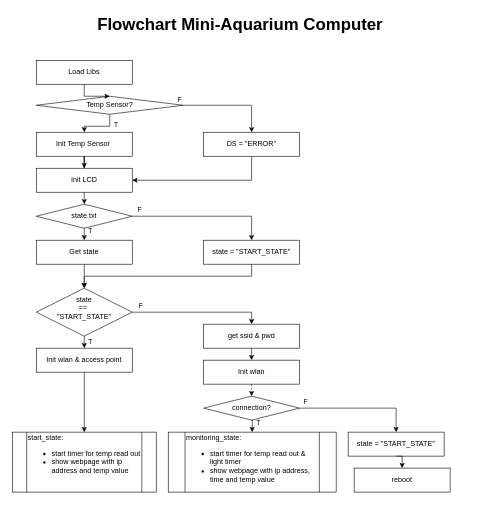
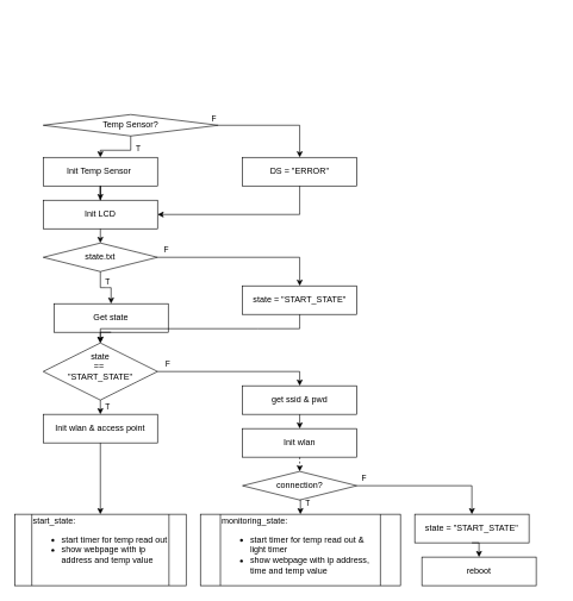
  <mxCell id="0" />
  <mxCell id="1" parent="0" />
- <mxCell id="2" style="edgeStyle=orthogonalEdgeStyle;rounded=0;orthogonalLoop=1;jettySize=auto;html=1;exitX=0.5;exitY=1;exitDx=0;exitDy=0;entryX=0.5;entryY=0;entryDx=0;entryDy=0;" edge="1" parent="1" source="3" target="7"><mxGeometry relative="1" as="geometry" /></mxCell>
- <mxCell id="3" value="Load Libs" style="rounded=0;whiteSpace=wrap;html=1;fillColor=none;" vertex="1" parent="1"><mxGeometry x="60" y="100" width="160" height="40" as="geometry" /></mxCell>
  <mxCell id="4" value="T" style="edgeStyle=orthogonalEdgeStyle;rounded=0;orthogonalLoop=1;jettySize=auto;html=1;exitX=0.5;exitY=1;exitDx=0;exitDy=0;entryX=0.5;entryY=0;entryDx=0;entryDy=0;" edge="1" parent="1" source="7" target="9"><mxGeometry x="-0.5" y="10" relative="1" as="geometry"><mxPoint as="offset" /></mxGeometry></mxCell>
  <mxCell id="5" style="edgeStyle=orthogonalEdgeStyle;rounded=0;orthogonalLoop=1;jettySize=auto;html=1;exitX=1;exitY=0.5;exitDx=0;exitDy=0;entryX=0.5;entryY=0;entryDx=0;entryDy=0;" edge="1" parent="1" source="7" target="11"><mxGeometry relative="1" as="geometry" /></mxCell>
  <mxCell id="6" value="F" style="edgeLabel;html=1;align=center;verticalAlign=middle;resizable=0;points=[];" vertex="1" connectable="0" parent="5"><mxGeometry x="-0.19" y="1" relative="1" as="geometry"><mxPoint x="-71" y="-9" as="offset" /></mxGeometry></mxCell>
  <mxCell id="7" value="Temp Sensor?" style="rhombus;whiteSpace=wrap;html=1;fillColor=none;" vertex="1" parent="1"><mxGeometry x="60" y="160" width="245" height="30" as="geometry" /></mxCell>
  <mxCell id="8" style="edgeStyle=orthogonalEdgeStyle;rounded=0;orthogonalLoop=1;jettySize=auto;html=1;exitX=0.5;exitY=1;exitDx=0;exitDy=0;" edge="1" parent="1" source="9" target="13"><mxGeometry relative="1" as="geometry" /></mxCell>
  <mxCell id="9" value="Init Temp Sensor&amp;nbsp;" style="rounded=0;whiteSpace=wrap;html=1;fillColor=none;" vertex="1" parent="1"><mxGeometry x="60" y="220" width="160" height="40" as="geometry" /></mxCell>
  <mxCell id="10" style="edgeStyle=orthogonalEdgeStyle;rounded=0;orthogonalLoop=1;jettySize=auto;html=1;exitX=0.5;exitY=1;exitDx=0;exitDy=0;entryX=1;entryY=0.5;entryDx=0;entryDy=0;" edge="1" parent="1" source="11" target="13"><mxGeometry relative="1" as="geometry" /></mxCell>
  <mxCell id="11" value="DS = &quot;ERROR&quot;" style="rounded=0;whiteSpace=wrap;html=1;fillColor=none;" vertex="1" parent="1"><mxGeometry x="339" y="220" width="160" height="40" as="geometry" /></mxCell>
  <mxCell id="12" style="edgeStyle=orthogonalEdgeStyle;rounded=0;orthogonalLoop=1;jettySize=auto;html=1;exitX=0.5;exitY=1;exitDx=0;exitDy=0;entryX=0.5;entryY=0;entryDx=0;entryDy=0;" edge="1" parent="1" source="13" target="16"><mxGeometry relative="1" as="geometry" /></mxCell>
  <mxCell id="13" value="Init LCD" style="rounded=0;whiteSpace=wrap;html=1;fillColor=none;" vertex="1" parent="1"><mxGeometry x="60" y="280" width="160" height="40" as="geometry" /></mxCell>
  <mxCell id="14" value="T" style="edgeStyle=orthogonalEdgeStyle;rounded=0;orthogonalLoop=1;jettySize=auto;html=1;exitX=0.5;exitY=1;exitDx=0;exitDy=0;entryX=0.5;entryY=0;entryDx=0;entryDy=0;" edge="1" parent="1" source="16" target="18"><mxGeometry x="-0.5" y="10" relative="1" as="geometry"><mxPoint as="offset" /></mxGeometry></mxCell>
  <mxCell id="15" value="F" style="edgeStyle=orthogonalEdgeStyle;rounded=0;orthogonalLoop=1;jettySize=auto;html=1;exitX=1;exitY=0.5;exitDx=0;exitDy=0;entryX=0.5;entryY=0;entryDx=0;entryDy=0;" edge="1" parent="1" source="16" target="20"><mxGeometry x="-0.9" y="10" relative="1" as="geometry"><mxPoint as="offset" /></mxGeometry></mxCell>
  <mxCell id="16" value="state.txt" style="rhombus;whiteSpace=wrap;html=1;fillColor=none;" vertex="1" parent="1"><mxGeometry x="60" y="340" width="160" height="40" as="geometry" /></mxCell>
  <mxCell id="17" style="edgeStyle=orthogonalEdgeStyle;rounded=0;orthogonalLoop=1;jettySize=auto;html=1;exitX=0.5;exitY=1;exitDx=0;exitDy=0;entryX=0.5;entryY=0;entryDx=0;entryDy=0;" edge="1" parent="1" source="18" target="23"><mxGeometry relative="1" as="geometry" /></mxCell>
- <mxCell id="18" value="Get state" style="rounded=0;whiteSpace=wrap;html=1;fillColor=none;" vertex="1" parent="1"><mxGeometry x="60" y="400" width="160" height="40" as="geometry" /></mxCell>
+ <mxCell id="18" value="Get state" style="rounded=0;whiteSpace=wrap;html=1;fillColor=none;" vertex="1" parent="1"><mxGeometry x="75" y="425" width="160" height="40" as="geometry" /></mxCell>
  <mxCell id="19" style="edgeStyle=orthogonalEdgeStyle;rounded=0;orthogonalLoop=1;jettySize=auto;html=1;exitX=0.5;exitY=1;exitDx=0;exitDy=0;entryX=0.5;entryY=0;entryDx=0;entryDy=0;" edge="1" parent="1" source="20" target="23"><mxGeometry relative="1" as="geometry"><mxPoint x="160" y="660" as="targetPoint" /><Array as="points"><mxPoint x="360" y="460" /><mxPoint x="160" y="460" /></Array></mxGeometry></mxCell>
  <mxCell id="20" value="state = &quot;START_STATE&quot;" style="rounded=0;whiteSpace=wrap;html=1;fillColor=none;" vertex="1" parent="1"><mxGeometry x="339" y="400" width="160" height="40" as="geometry" /></mxCell>
  <mxCell id="21" value="F" style="edgeStyle=orthogonalEdgeStyle;rounded=0;orthogonalLoop=1;jettySize=auto;html=1;exitX=1;exitY=0.5;exitDx=0;exitDy=0;entryX=0.5;entryY=0;entryDx=0;entryDy=0;" edge="1" parent="1" source="23" target="28"><mxGeometry x="-0.875" y="10" relative="1" as="geometry"><mxPoint as="offset" /></mxGeometry></mxCell>
  <mxCell id="22" value="T" style="edgeStyle=orthogonalEdgeStyle;rounded=0;orthogonalLoop=1;jettySize=auto;html=1;exitX=0.5;exitY=1;exitDx=0;exitDy=0;entryX=0.5;entryY=0;entryDx=0;entryDy=0;" edge="1" parent="1" source="23" target="25"><mxGeometry y="10" relative="1" as="geometry"><mxPoint as="offset" /></mxGeometry></mxCell>
  <mxCell id="23" value="state&lt;div&gt;==&amp;nbsp;&lt;/div&gt;&lt;div&gt;&quot;START_STATE&quot;&lt;/div&gt;&lt;div&gt;&lt;br&gt;&lt;/div&gt;" style="rhombus;whiteSpace=wrap;html=1;fillColor=none;" vertex="1" parent="1"><mxGeometry x="60" y="480" width="160" height="80" as="geometry" /></mxCell>
  <mxCell id="24" style="edgeStyle=orthogonalEdgeStyle;rounded=0;orthogonalLoop=1;jettySize=auto;html=1;exitX=0.5;exitY=1;exitDx=0;exitDy=0;entryX=0.5;entryY=0;entryDx=0;entryDy=0;" edge="1" parent="1" source="25" target="26"><mxGeometry relative="1" as="geometry" /></mxCell>
  <mxCell id="25" value="Init wlan &amp;amp; access point" style="rounded=0;whiteSpace=wrap;html=1;fillColor=none;" vertex="1" parent="1"><mxGeometry x="60" y="580" width="160" height="40" as="geometry" /></mxCell>
  <mxCell id="26" value="start_state:&lt;br&gt;&lt;ul&gt;&lt;li&gt;&lt;span style=&quot;background-color: transparent; color: light-dark(rgb(0, 0, 0), rgb(255, 255, 255));&quot;&gt;start timer for temp read out&lt;/span&gt;&lt;/li&gt;&lt;li&gt;&lt;span style=&quot;background-color: transparent; color: light-dark(rgb(0, 0, 0), rgb(255, 255, 255));&quot;&gt;show webpage with ip address and temp value&lt;/span&gt;&lt;/li&gt;&lt;/ul&gt;&lt;div&gt;&lt;br&gt;&lt;/div&gt;" style="shape=process;whiteSpace=wrap;html=1;backgroundOutline=1;fillColor=none;align=left;" vertex="1" parent="1"><mxGeometry x="20" y="720" width="240" height="100" as="geometry" /></mxCell>
  <mxCell id="27" style="edgeStyle=orthogonalEdgeStyle;rounded=0;orthogonalLoop=1;jettySize=auto;html=1;exitX=0.5;exitY=1;exitDx=0;exitDy=0;entryX=0.5;entryY=0;entryDx=0;entryDy=0;" edge="1" parent="1" source="28" target="30"><mxGeometry relative="1" as="geometry" /></mxCell>
  <mxCell id="28" value="get ssid &amp;amp; pwd" style="rounded=0;whiteSpace=wrap;html=1;fillColor=none;" vertex="1" parent="1"><mxGeometry x="339" y="540" width="160" height="40" as="geometry" /></mxCell>
  <mxCell id="29" style="edgeStyle=orthogonalEdgeStyle;rounded=0;orthogonalLoop=1;jettySize=auto;html=1;exitX=0.5;exitY=1;exitDx=0;exitDy=0;entryX=0.5;entryY=0;entryDx=0;entryDy=0;dashed=1;" edge="1" parent="1" source="30" target="33"><mxGeometry relative="1" as="geometry" /></mxCell>
  <mxCell id="30" value="Init wlan" style="rounded=0;whiteSpace=wrap;html=1;fillColor=none;" vertex="1" parent="1"><mxGeometry x="339" y="600" width="160" height="40" as="geometry" /></mxCell>
  <mxCell id="31" value="F" style="edgeStyle=orthogonalEdgeStyle;rounded=0;orthogonalLoop=1;jettySize=auto;html=1;exitX=1;exitY=0.5;exitDx=0;exitDy=0;entryX=0.5;entryY=0;entryDx=0;entryDy=0;" edge="1" parent="1" source="33" target="35"><mxGeometry x="-0.9" y="10" relative="1" as="geometry"><mxPoint as="offset" /></mxGeometry></mxCell>
  <mxCell id="32" value="T" style="edgeStyle=orthogonalEdgeStyle;rounded=0;orthogonalLoop=1;jettySize=auto;html=1;exitX=0.5;exitY=1;exitDx=0;exitDy=0;entryX=0.5;entryY=0;entryDx=0;entryDy=0;" edge="1" parent="1" source="33" target="36"><mxGeometry x="-0.5" y="10" relative="1" as="geometry"><mxPoint as="offset" /></mxGeometry></mxCell>
  <mxCell id="33" value="connection?" style="rhombus;whiteSpace=wrap;html=1;fillColor=none;" vertex="1" parent="1"><mxGeometry x="339" y="660" width="160" height="40" as="geometry" /></mxCell>
  <mxCell id="34" style="edgeStyle=orthogonalEdgeStyle;rounded=0;orthogonalLoop=1;jettySize=auto;html=1;exitX=0.5;exitY=1;exitDx=0;exitDy=0;entryX=0.5;entryY=0;entryDx=0;entryDy=0;" edge="1" parent="1" source="35" target="37"><mxGeometry relative="1" as="geometry" /></mxCell>
  <mxCell id="35" value="state = &quot;START_STATE&quot;" style="rounded=0;whiteSpace=wrap;html=1;fillColor=none;" vertex="1" parent="1"><mxGeometry x="580" y="720" width="160" height="40" as="geometry" /></mxCell>
  <mxCell id="36" value="monitoring_state:&lt;div&gt;&lt;ul&gt;&lt;li&gt;start timer for temp read out &amp;amp; light timer&lt;/li&gt;&lt;li&gt;show webpage with ip address, time and temp value&lt;/li&gt;&lt;/ul&gt;&lt;/div&gt;" style="shape=process;whiteSpace=wrap;html=1;backgroundOutline=1;fillColor=none;align=left;" vertex="1" parent="1"><mxGeometry x="280" y="720" width="280" height="100" as="geometry" /></mxCell>
  <mxCell id="37" value="reboot" style="rounded=0;whiteSpace=wrap;html=1;fillColor=none;" vertex="1" parent="1"><mxGeometry x="590" y="780" width="160" height="40" as="geometry" /></mxCell>
- <mxCell id="38" value="&lt;font style=&quot;font-size: 28px;&quot;&gt;&lt;b&gt;Flowchart Mini-Aquarium Computer&lt;/b&gt;&lt;/font&gt;" style="text;html=1;align=center;verticalAlign=middle;whiteSpace=wrap;rounded=0;" vertex="1" parent="1"><mxGeometry x="20" y="20" width="760" height="40" as="geometry" /></mxCell>
